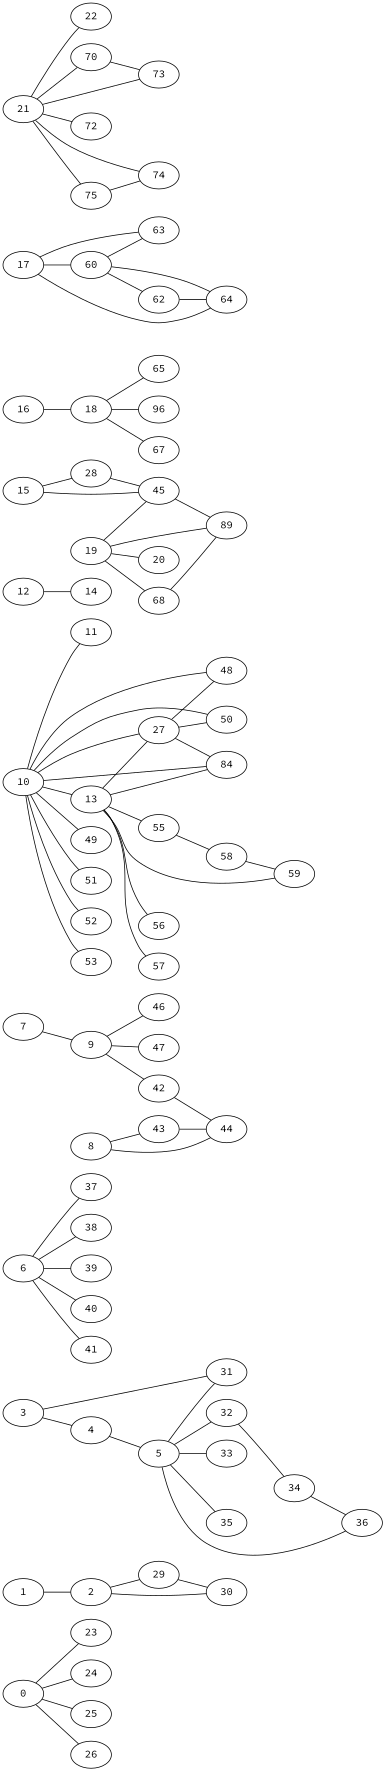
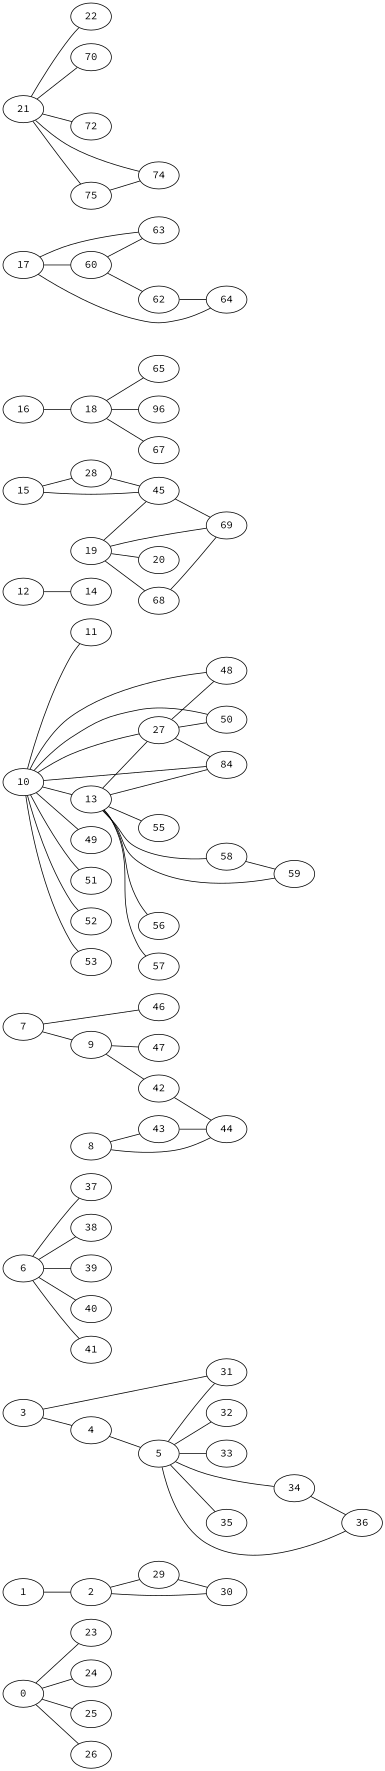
  graph {
    fontname="Source Code Pro"
    rankdir=LR
    node [fontname="Source Code Pro"]
    edge [fontname="Source Code Pro"]
    0
    23
    24
    25
    26
    1
    2
    29
    30
    3
    4
    31
    5
    32
    33
    34
    35
    36
    6
    37
    38
    39
    40
    41
    7
    9
    46
    47
    42
    8
    43
    44
    10
    11
    13
    27
    48
    49
    50
    51
    52
    53
    n43 [label=84]
    55
    56
    57
    58
    59
    12
    14
    15
    28
    45
-   69 [label=89]
+   69
    16
    18
    65
    n58 [label=96]
    67
    17
    60
    63
    64
    62
    19
    20
    68
    21
    22
    70
    n71 [label=75]
    72
-   73
    74
    0 -- 23
    0 -- 24
    0 -- 25
    0 -- 26
    1 -- 2
    2 -- 29
    2 -- 30
    29 -- 30
    3 -- 4
    3 -- 31
    4 -- 5
    5 -- 31
    5 -- 32
    5 -- 33
-   32 -- 34
+   5 -- 34
    5 -- 35
    5 -- 36
    34 -- 36
    6 -- 37
    6 -- 38
    6 -- 39
    6 -- 40
    6 -- 41
    7 -- 9
-   9 -- 46
+   7 -- 46
    9 -- 47
    9 -- 42
    42 -- 44
    8 -- 43
    8 -- 44
    43 -- 44
    10 -- 11
    10 -- 13
    10 -- 27
    10 -- 48
    10 -- 49
    10 -- 50
    10 -- 51
    10 -- 52
    10 -- 53
    10 -- n43
    13 -- 27
    13 -- n43
    13 -- 55
    13 -- 56
    13 -- 57
-   55 -- 58
+   13 -- 58
    13 -- 59
    27 -- 48
    27 -- 50
    27 -- n43
    58 -- 59
    12 -- 14
    15 -- 28
    15 -- 45
    28 -- 45
    45 -- 69
    16 -- 18
    18 -- 65
    18 -- n58
    18 -- 67
    17 -- 60
    17 -- 63
    17 -- 64
    60 -- 63
-   60 -- 64
    60 -- 62
    62 -- 64
    19 -- 45
    19 -- 69
    19 -- 20
    19 -- 68
    68 -- 69
    21 -- 22
    21 -- 70
    21 -- n71
    21 -- 72
-   21 -- 73
    21 -- 74
-   70 -- 73
    n71 -- 74
  }
